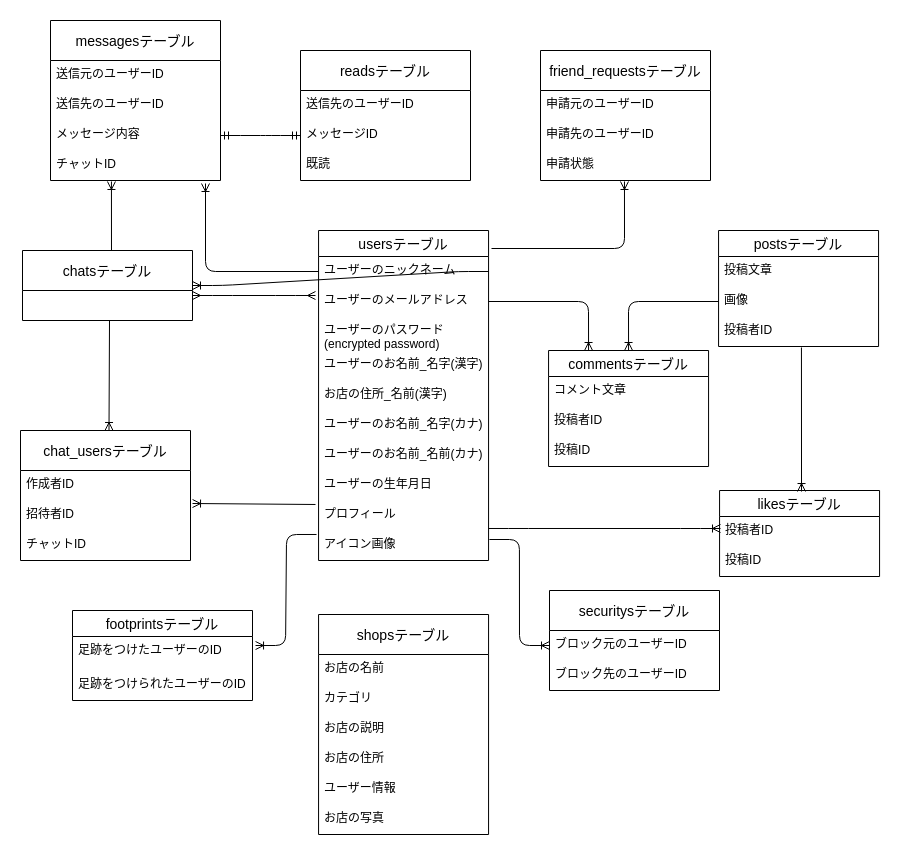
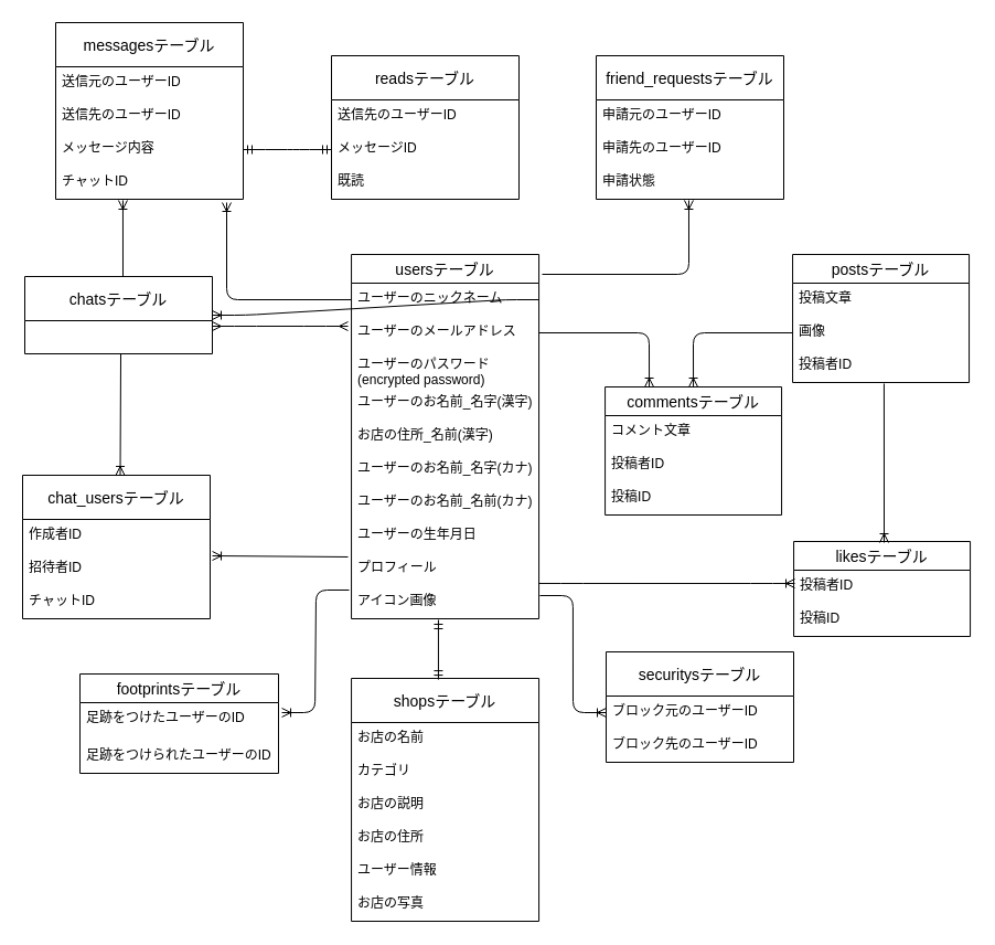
  <mxCell id="0" />
  <mxCell id="1" parent="0" />
  <mxCell id="2" value="postsテーブル" style="swimlane;fontStyle=0;childLayout=stackLayout;horizontal=1;startSize=26;horizontalStack=0;resizeParent=1;resizeParentMax=0;resizeLast=0;collapsible=1;marginBottom=0;align=center;fontSize=14;" parent="1" vertex="1"><mxGeometry x="718.07" width="160" height="116" as="geometry" y="230" /></mxCell>
  <mxCell id="3" value="投稿文章" style="text;strokeColor=none;fillColor=none;spacingLeft=4;spacingRight=4;overflow=hidden;rotatable=0;points=[[0,0.5],[1,0.5]];portConstraint=eastwest;fontSize=12;" parent="2" vertex="1"><mxGeometry y="26" width="160" height="30" as="geometry" /></mxCell>
  <mxCell id="4" value="画像" style="text;strokeColor=none;fillColor=none;spacingLeft=4;spacingRight=4;overflow=hidden;rotatable=0;points=[[0,0.5],[1,0.5]];portConstraint=eastwest;fontSize=12;" parent="2" vertex="1"><mxGeometry y="56" width="160" height="30" as="geometry" /></mxCell>
  <mxCell id="5" value="投稿者ID" style="text;strokeColor=none;fillColor=none;spacingLeft=4;spacingRight=4;overflow=hidden;rotatable=0;points=[[0,0.5],[1,0.5]];portConstraint=eastwest;fontSize=12;" parent="2" vertex="1"><mxGeometry y="86" width="160" height="30" as="geometry" /></mxCell>
  <mxCell id="6" value="commentsテーブル" style="swimlane;fontStyle=0;childLayout=stackLayout;horizontal=1;startSize=26;horizontalStack=0;resizeParent=1;resizeParentMax=0;resizeLast=0;collapsible=1;marginBottom=0;align=center;fontSize=14;" parent="1" vertex="1"><mxGeometry x="548.07" y="350" width="160" height="116" as="geometry" /></mxCell>
  <mxCell id="7" value="コメント文章" style="text;strokeColor=none;fillColor=none;spacingLeft=4;spacingRight=4;overflow=hidden;rotatable=0;points=[[0,0.5],[1,0.5]];portConstraint=eastwest;fontSize=12;" parent="6" vertex="1"><mxGeometry y="26" width="160" height="30" as="geometry" /></mxCell>
  <mxCell id="8" value="投稿者ID" style="text;strokeColor=none;fillColor=none;spacingLeft=4;spacingRight=4;overflow=hidden;rotatable=0;points=[[0,0.5],[1,0.5]];portConstraint=eastwest;fontSize=12;" parent="6" vertex="1"><mxGeometry y="56" width="160" height="30" as="geometry" /></mxCell>
  <mxCell id="9" value="投稿ID" style="text;strokeColor=none;fillColor=none;spacingLeft=4;spacingRight=4;overflow=hidden;rotatable=0;points=[[0,0.5],[1,0.5]];portConstraint=eastwest;fontSize=12;" parent="6" vertex="1"><mxGeometry y="86" width="160" height="30" as="geometry" /></mxCell>
  <mxCell id="10" value="likesテーブル" style="swimlane;fontStyle=0;childLayout=stackLayout;horizontal=1;startSize=26;horizontalStack=0;resizeParent=1;resizeParentMax=0;resizeLast=0;collapsible=1;marginBottom=0;align=center;fontSize=14;" parent="1" vertex="1"><mxGeometry x="719.07" y="490" width="160" height="86" as="geometry" /></mxCell>
  <mxCell id="11" value="投稿者ID" style="text;strokeColor=none;fillColor=none;spacingLeft=4;spacingRight=4;overflow=hidden;rotatable=0;points=[[0,0.5],[1,0.5]];portConstraint=eastwest;fontSize=12;" parent="10" vertex="1"><mxGeometry y="26" width="160" height="30" as="geometry" /></mxCell>
  <mxCell id="12" value="投稿ID" style="text;strokeColor=none;fillColor=none;spacingLeft=4;spacingRight=4;overflow=hidden;rotatable=0;points=[[0,0.5],[1,0.5]];portConstraint=eastwest;fontSize=12;" parent="10" vertex="1"><mxGeometry y="56" width="160" height="30" as="geometry" /></mxCell>
  <mxCell id="13" value="usersテーブル" style="swimlane;fontStyle=0;childLayout=stackLayout;horizontal=1;startSize=26;horizontalStack=0;resizeParent=1;resizeParentMax=0;resizeLast=0;collapsible=1;marginBottom=0;align=center;fontSize=14;" parent="1" vertex="1"><mxGeometry x="318.07" width="170" height="330" as="geometry" y="230" /></mxCell>
  <mxCell id="14" value="ユーザーのニックネーム" style="text;strokeColor=none;fillColor=none;spacingLeft=4;spacingRight=4;overflow=hidden;rotatable=0;points=[[0,0.5],[1,0.5]];portConstraint=eastwest;fontSize=12;" parent="13" vertex="1"><mxGeometry y="26" width="170" height="30" as="geometry" /></mxCell>
  <mxCell id="15" value="ユーザーのメールアドレス" style="text;strokeColor=none;fillColor=none;spacingLeft=4;spacingRight=4;overflow=hidden;rotatable=0;points=[[0,0.5],[1,0.5]];portConstraint=eastwest;fontSize=12;" parent="13" vertex="1"><mxGeometry y="56" width="170" height="30" as="geometry" /></mxCell>
  <mxCell id="16" value="ユーザーのパスワード&#10;(encrypted password)" style="text;strokeColor=none;fillColor=none;spacingLeft=4;spacingRight=4;overflow=hidden;rotatable=0;points=[[0,0.5],[1,0.5]];portConstraint=eastwest;fontSize=12;" parent="13" vertex="1"><mxGeometry y="86" width="170" height="34" as="geometry" /></mxCell>
  <mxCell id="17" value="ユーザーのお名前_名字(漢字)" style="text;strokeColor=none;fillColor=none;spacingLeft=4;spacingRight=4;overflow=hidden;rotatable=0;points=[[0,0.5],[1,0.5]];portConstraint=eastwest;fontSize=12;" parent="13" vertex="1"><mxGeometry y="120" width="170" height="30" as="geometry" /></mxCell>
  <mxCell id="18" value="お店の住所_名前(漢字)" style="text;strokeColor=none;fillColor=none;spacingLeft=4;spacingRight=4;overflow=hidden;rotatable=0;points=[[0,0.5],[1,0.5]];portConstraint=eastwest;fontSize=12;" parent="13" vertex="1"><mxGeometry y="150" width="170" height="30" as="geometry" /></mxCell>
  <mxCell id="19" value="ユーザーのお名前_名字(カナ)" style="text;strokeColor=none;fillColor=none;spacingLeft=4;spacingRight=4;overflow=hidden;rotatable=0;points=[[0,0.5],[1,0.5]];portConstraint=eastwest;fontSize=12;" parent="13" vertex="1"><mxGeometry y="180" width="170" height="30" as="geometry" /></mxCell>
  <mxCell id="20" value="ユーザーのお名前_名前(カナ)" style="text;strokeColor=none;fillColor=none;spacingLeft=4;spacingRight=4;overflow=hidden;rotatable=0;points=[[0,0.5],[1,0.5]];portConstraint=eastwest;fontSize=12;" parent="13" vertex="1"><mxGeometry y="210" width="170" height="30" as="geometry" /></mxCell>
  <mxCell id="21" value="ユーザーの生年月日" style="text;strokeColor=none;fillColor=none;spacingLeft=4;spacingRight=4;overflow=hidden;rotatable=0;points=[[0,0.5],[1,0.5]];portConstraint=eastwest;fontSize=12;" parent="13" vertex="1"><mxGeometry y="240" width="170" height="30" as="geometry" /></mxCell>
  <mxCell id="22" value="プロフィール" style="text;strokeColor=none;fillColor=none;spacingLeft=4;spacingRight=4;overflow=hidden;rotatable=0;points=[[0,0.5],[1,0.5]];portConstraint=eastwest;fontSize=12;" parent="13" vertex="1"><mxGeometry y="270" width="170" height="30" as="geometry" /></mxCell>
  <mxCell id="23" value="アイコン画像" style="text;strokeColor=none;fillColor=none;spacingLeft=4;spacingRight=4;overflow=hidden;rotatable=0;points=[[0,0.5],[1,0.5]];portConstraint=eastwest;fontSize=12;" parent="13" vertex="1"><mxGeometry y="300" width="170" height="30" as="geometry" /></mxCell>
  <mxCell id="24" value="" style="edgeStyle=entityRelationEdgeStyle;fontSize=12;html=1;endArrow=ERoneToMany;exitX=1;exitY=0.5;exitDx=0;exitDy=0;" parent="1" source="14" target="35" edge="1"><mxGeometry width="100" height="100" relative="1" as="geometry"><mxPoint x="648.07" y="550" as="sourcePoint" /><mxPoint x="748.07" y="450" as="targetPoint" /></mxGeometry></mxCell>
  <mxCell id="25" value="" style="edgeStyle=entityRelationEdgeStyle;fontSize=12;html=1;endArrow=ERoneToMany;exitX=1;exitY=0.933;exitDx=0;exitDy=0;exitPerimeter=0;" parent="1" source="22" edge="1"><mxGeometry width="100" height="100" relative="1" as="geometry"><mxPoint x="485" y="523" as="sourcePoint" /><mxPoint x="720" y="528" as="targetPoint" /></mxGeometry></mxCell>
  <mxCell id="26" value="friend_requestsテーブル" style="swimlane;fontStyle=0;childLayout=stackLayout;horizontal=1;startSize=40;horizontalStack=0;resizeParent=1;resizeParentMax=0;resizeLast=0;collapsible=1;marginBottom=0;align=center;fontSize=14;" parent="1" vertex="1"><mxGeometry x="540" y="50" width="170" height="130" as="geometry" /></mxCell>
  <mxCell id="27" value="申請元のユーザーID" style="text;strokeColor=none;fillColor=none;spacingLeft=4;spacingRight=4;overflow=hidden;rotatable=0;points=[[0,0.5],[1,0.5]];portConstraint=eastwest;fontSize=12;" parent="26" vertex="1"><mxGeometry y="40" width="170" height="30" as="geometry" /></mxCell>
  <mxCell id="28" value="申請先のユーザーID" style="text;strokeColor=none;fillColor=none;spacingLeft=4;spacingRight=4;overflow=hidden;rotatable=0;points=[[0,0.5],[1,0.5]];portConstraint=eastwest;fontSize=12;" parent="26" vertex="1"><mxGeometry y="70" width="170" height="30" as="geometry" /></mxCell>
  <mxCell id="29" value="申請状態" style="text;strokeColor=none;fillColor=none;spacingLeft=4;spacingRight=4;overflow=hidden;rotatable=0;points=[[0,0.5],[1,0.5]];portConstraint=eastwest;fontSize=12;" parent="26" vertex="1"><mxGeometry y="100" width="170" height="30" as="geometry" /></mxCell>
  <mxCell id="30" value="messagesテーブル" style="swimlane;fontStyle=0;childLayout=stackLayout;horizontal=1;startSize=40;horizontalStack=0;resizeParent=1;resizeParentMax=0;resizeLast=0;collapsible=1;marginBottom=0;align=center;fontSize=14;" parent="1" vertex="1"><mxGeometry x="50" y="20" width="170" height="160" as="geometry" /></mxCell>
  <mxCell id="31" value="送信元のユーザーID" style="text;strokeColor=none;fillColor=none;spacingLeft=4;spacingRight=4;overflow=hidden;rotatable=0;points=[[0,0.5],[1,0.5]];portConstraint=eastwest;fontSize=12;" parent="30" vertex="1"><mxGeometry y="40" width="170" height="30" as="geometry" /></mxCell>
  <mxCell id="32" value="送信先のユーザーID" style="text;strokeColor=none;fillColor=none;spacingLeft=4;spacingRight=4;overflow=hidden;rotatable=0;points=[[0,0.5],[1,0.5]];portConstraint=eastwest;fontSize=12;" parent="30" vertex="1"><mxGeometry y="70" width="170" height="30" as="geometry" /></mxCell>
  <mxCell id="33" value="メッセージ内容" style="text;strokeColor=none;fillColor=none;spacingLeft=4;spacingRight=4;overflow=hidden;rotatable=0;points=[[0,0.5],[1,0.5]];portConstraint=eastwest;fontSize=12;" parent="30" vertex="1"><mxGeometry y="100" width="170" height="30" as="geometry" /></mxCell>
  <mxCell id="34" value="チャットID" style="text;strokeColor=none;fillColor=none;spacingLeft=4;spacingRight=4;overflow=hidden;rotatable=0;points=[[0,0.5],[1,0.5]];portConstraint=eastwest;fontSize=12;" parent="30" vertex="1"><mxGeometry y="130" width="170" height="30" as="geometry" /></mxCell>
  <mxCell id="35" value="chatsテーブル" style="swimlane;fontStyle=0;childLayout=stackLayout;horizontal=1;startSize=40;horizontalStack=0;resizeParent=1;resizeParentMax=0;resizeLast=0;collapsible=1;marginBottom=0;align=center;fontSize=14;" parent="1" vertex="1"><mxGeometry x="22" y="250" width="170" height="70" as="geometry" /></mxCell>
  <mxCell id="36" value="" style="edgeStyle=entityRelationEdgeStyle;fontSize=12;html=1;endArrow=ERmany;startArrow=ERmany;entryX=-0.018;entryY=0.3;entryDx=0;entryDy=0;entryPerimeter=0;" parent="1" target="15" edge="1"><mxGeometry width="100" height="100" relative="1" as="geometry"><mxPoint x="192" y="295" as="sourcePoint" /><mxPoint x="310" y="290" as="targetPoint" /></mxGeometry></mxCell>
  <mxCell id="37" value="chat_usersテーブル" style="swimlane;fontStyle=0;childLayout=stackLayout;horizontal=1;startSize=40;horizontalStack=0;resizeParent=1;resizeParentMax=0;resizeLast=0;collapsible=1;marginBottom=0;align=center;fontSize=14;" parent="1" vertex="1"><mxGeometry x="20" y="430" width="170" height="130" as="geometry" /></mxCell>
  <mxCell id="38" value="作成者ID" style="text;strokeColor=none;fillColor=none;spacingLeft=4;spacingRight=4;overflow=hidden;rotatable=0;points=[[0,0.5],[1,0.5]];portConstraint=eastwest;fontSize=12;" parent="37" vertex="1"><mxGeometry y="40" width="170" height="30" as="geometry" /></mxCell>
  <mxCell id="39" value="招待者ID" style="text;strokeColor=none;fillColor=none;spacingLeft=4;spacingRight=4;overflow=hidden;rotatable=0;points=[[0,0.5],[1,0.5]];portConstraint=eastwest;fontSize=12;" parent="37" vertex="1"><mxGeometry y="70" width="170" height="30" as="geometry" /></mxCell>
  <mxCell id="40" value="チャットID" style="text;strokeColor=none;fillColor=none;spacingLeft=4;spacingRight=4;overflow=hidden;rotatable=0;points=[[0,0.5],[1,0.5]];portConstraint=eastwest;fontSize=12;" parent="37" vertex="1"><mxGeometry y="100" width="170" height="30" as="geometry" /></mxCell>
  <mxCell id="41" value="readsテーブル" style="swimlane;fontStyle=0;childLayout=stackLayout;horizontal=1;startSize=40;horizontalStack=0;resizeParent=1;resizeParentMax=0;resizeLast=0;collapsible=1;marginBottom=0;align=center;fontSize=14;" parent="1" vertex="1"><mxGeometry x="300" y="50" width="170" height="130" as="geometry" /></mxCell>
  <mxCell id="42" value="送信先のユーザーID" style="text;strokeColor=none;fillColor=none;spacingLeft=4;spacingRight=4;overflow=hidden;rotatable=0;points=[[0,0.5],[1,0.5]];portConstraint=eastwest;fontSize=12;" parent="41" vertex="1"><mxGeometry y="40" width="170" height="30" as="geometry" /></mxCell>
  <mxCell id="43" value="メッセージID" style="text;strokeColor=none;fillColor=none;spacingLeft=4;spacingRight=4;overflow=hidden;rotatable=0;points=[[0,0.5],[1,0.5]];portConstraint=eastwest;fontSize=12;" parent="41" vertex="1"><mxGeometry y="70" width="170" height="30" as="geometry" /></mxCell>
  <mxCell id="44" value="既読" style="text;strokeColor=none;fillColor=none;spacingLeft=4;spacingRight=4;overflow=hidden;rotatable=0;points=[[0,0.5],[1,0.5]];portConstraint=eastwest;fontSize=12;" parent="41" vertex="1"><mxGeometry y="100" width="170" height="30" as="geometry" /></mxCell>
  <mxCell id="45" value="" style="edgeStyle=entityRelationEdgeStyle;fontSize=12;html=1;endArrow=ERmandOne;startArrow=ERmandOne;exitX=1;exitY=0.5;exitDx=0;exitDy=0;entryX=0;entryY=0.5;entryDx=0;entryDy=0;" parent="1" source="33" target="43" edge="1"><mxGeometry width="100" height="100" relative="1" as="geometry"><mxPoint x="240" y="210" as="sourcePoint" /><mxPoint x="340" y="110" as="targetPoint" /></mxGeometry></mxCell>
  <mxCell id="46" value="footprintsテーブル" style="swimlane;fontStyle=0;childLayout=stackLayout;horizontal=1;startSize=26;horizontalStack=0;resizeParent=1;resizeParentMax=0;resizeLast=0;collapsible=1;marginBottom=0;align=center;fontSize=14;" parent="1" vertex="1"><mxGeometry x="72" y="610" width="180" height="90" as="geometry" /></mxCell>
  <mxCell id="47" value="足跡をつけたユーザーのID" style="text;strokeColor=none;fillColor=none;spacingLeft=4;spacingRight=4;overflow=hidden;rotatable=0;points=[[0,0.5],[1,0.5]];portConstraint=eastwest;fontSize=12;" parent="46" vertex="1"><mxGeometry y="26" width="180" height="34" as="geometry" /></mxCell>
  <mxCell id="48" value="足跡をつけられたユーザーのID" style="text;strokeColor=none;fillColor=none;spacingLeft=4;spacingRight=4;overflow=hidden;rotatable=0;points=[[0,0.5],[1,0.5]];portConstraint=eastwest;fontSize=12;" parent="46" vertex="1"><mxGeometry y="60" width="180" height="30" as="geometry" /></mxCell>
  <mxCell id="49" value="" style="edgeStyle=entityRelationEdgeStyle;fontSize=12;html=1;endArrow=ERoneToMany;exitX=-0.012;exitY=0.133;exitDx=0;exitDy=0;entryX=1.017;entryY=0.265;entryDx=0;entryDy=0;exitPerimeter=0;entryPerimeter=0;" parent="1" source="23" target="47" edge="1"><mxGeometry width="100" height="100" relative="1" as="geometry"><mxPoint x="249.98" y="552.01" as="sourcePoint" /><mxPoint x="270" y="590" as="targetPoint" /></mxGeometry></mxCell>
  <mxCell id="50" value="securitysテーブル" style="swimlane;fontStyle=0;childLayout=stackLayout;horizontal=1;startSize=40;horizontalStack=0;resizeParent=1;resizeParentMax=0;resizeLast=0;collapsible=1;marginBottom=0;align=center;fontSize=14;" parent="1" vertex="1"><mxGeometry x="549" y="590" width="170" height="100" as="geometry" /></mxCell>
  <mxCell id="51" value="ブロック元のユーザーID" style="text;strokeColor=none;fillColor=none;spacingLeft=4;spacingRight=4;overflow=hidden;rotatable=0;points=[[0,0.5],[1,0.5]];portConstraint=eastwest;fontSize=12;" parent="50" vertex="1"><mxGeometry y="40" width="170" height="30" as="geometry" /></mxCell>
  <mxCell id="52" value="ブロック先のユーザーID" style="text;strokeColor=none;fillColor=none;spacingLeft=4;spacingRight=4;overflow=hidden;rotatable=0;points=[[0,0.5],[1,0.5]];portConstraint=eastwest;fontSize=12;" parent="50" vertex="1"><mxGeometry y="70" width="170" height="30" as="geometry" /></mxCell>
  <mxCell id="53" value="" style="edgeStyle=entityRelationEdgeStyle;fontSize=12;html=1;endArrow=ERoneToMany;exitX=1.005;exitY=0.3;exitDx=0;exitDy=0;entryX=0;entryY=0.5;entryDx=0;entryDy=0;exitPerimeter=0;" parent="1" source="23" target="51" edge="1"><mxGeometry width="100" height="100" relative="1" as="geometry"><mxPoint x="486.92" y="550" as="sourcePoint" /><mxPoint x="510" y="637.99" as="targetPoint" /></mxGeometry></mxCell>
  <mxCell id="54" value="shopsテーブル" style="swimlane;fontStyle=0;childLayout=stackLayout;horizontal=1;startSize=40;horizontalStack=0;resizeParent=1;resizeParentMax=0;resizeLast=0;collapsible=1;marginBottom=0;align=center;fontSize=14;" parent="1" vertex="1"><mxGeometry x="318.07" y="614" width="170" height="220" as="geometry" /></mxCell>
  <mxCell id="55" value="お店の名前" style="text;strokeColor=none;fillColor=none;spacingLeft=4;spacingRight=4;overflow=hidden;rotatable=0;points=[[0,0.5],[1,0.5]];portConstraint=eastwest;fontSize=12;" parent="54" vertex="1"><mxGeometry y="40" width="170" height="30" as="geometry" /></mxCell>
  <mxCell id="56" value="カテゴリ" style="text;strokeColor=none;fillColor=none;spacingLeft=4;spacingRight=4;overflow=hidden;rotatable=0;points=[[0,0.5],[1,0.5]];portConstraint=eastwest;fontSize=12;" parent="54" vertex="1"><mxGeometry y="70" width="170" height="30" as="geometry" /></mxCell>
  <mxCell id="57" value="お店の説明" style="text;strokeColor=none;fillColor=none;spacingLeft=4;spacingRight=4;overflow=hidden;rotatable=0;points=[[0,0.5],[1,0.5]];portConstraint=eastwest;fontSize=12;" parent="54" vertex="1"><mxGeometry y="100" width="170" height="30" as="geometry" /></mxCell>
  <mxCell id="58" value="お店の住所" style="text;strokeColor=none;fillColor=none;spacingLeft=4;spacingRight=4;overflow=hidden;rotatable=0;points=[[0,0.5],[1,0.5]];portConstraint=eastwest;fontSize=12;" parent="54" vertex="1"><mxGeometry y="130" width="170" height="30" as="geometry" /></mxCell>
  <mxCell id="59" value="ユーザー情報" style="text;strokeColor=none;fillColor=none;spacingLeft=4;spacingRight=4;overflow=hidden;rotatable=0;points=[[0,0.5],[1,0.5]];portConstraint=eastwest;fontSize=12;" parent="54" vertex="1"><mxGeometry y="160" width="170" height="30" as="geometry" /></mxCell>
  <mxCell id="60" value="お店の写真" style="text;strokeColor=none;fillColor=none;spacingLeft=4;spacingRight=4;overflow=hidden;rotatable=0;points=[[0,0.5],[1,0.5]];portConstraint=eastwest;fontSize=12;" parent="54" vertex="1"><mxGeometry y="190" width="170" height="30" as="geometry" /></mxCell>
  <mxCell id="61" value="" style="endArrow=ERoneToMany;html=1;entryX=0.25;entryY=0;entryDx=0;entryDy=0;endFill=0;" parent="1" edge="1"><mxGeometry width="50" height="50" relative="1" as="geometry"><mxPoint x="109" y="320" as="sourcePoint" /><mxPoint x="108.5" y="430" as="targetPoint" /></mxGeometry></mxCell>
  <mxCell id="62" value="" style="endArrow=ERoneToMany;html=1;entryX=0.382;entryY=1.033;entryDx=0;entryDy=0;endFill=0;entryPerimeter=0;exitX=0.547;exitY=0;exitDx=0;exitDy=0;exitPerimeter=0;" parent="1" edge="1"><mxGeometry width="50" height="50" relative="1" as="geometry"><mxPoint x="110.99" y="250" as="sourcePoint" /><mxPoint x="110.94" y="180.99" as="targetPoint" /></mxGeometry></mxCell>
  <mxCell id="63" value="" style="endArrow=ERoneToMany;html=1;endFill=0;exitX=0;exitY=0.5;exitDx=0;exitDy=0;" parent="1" source="14" edge="1"><mxGeometry width="50" height="50" relative="1" as="geometry"><mxPoint x="255.05" y="287.01" as="sourcePoint" /><mxPoint x="205" y="183" as="targetPoint" /><Array as="points"><mxPoint x="205" y="271" /></Array></mxGeometry></mxCell>
  <mxCell id="64" value="" style="endArrow=ERoneToMany;html=1;entryX=0.494;entryY=1.033;entryDx=0;entryDy=0;endFill=0;entryPerimeter=0;" parent="1" target="29" edge="1"><mxGeometry width="50" height="50" relative="1" as="geometry"><mxPoint x="491" y="248" as="sourcePoint" /><mxPoint x="609" y="208" as="targetPoint" /><Array as="points"><mxPoint x="624" y="248" /></Array></mxGeometry></mxCell>
  <mxCell id="65" value="" style="endArrow=ERoneToMany;html=1;entryX=1.012;entryY=0.1;entryDx=0;entryDy=0;endFill=0;exitX=-0.018;exitY=0.133;exitDx=0;exitDy=0;exitPerimeter=0;entryPerimeter=0;" parent="1" source="22" target="39" edge="1"><mxGeometry width="50" height="50" relative="1" as="geometry"><mxPoint x="245.5" y="343" as="sourcePoint" /><mxPoint x="245" y="453" as="targetPoint" /></mxGeometry></mxCell>
+ <mxCell id="66" value="" style="endArrow=ERmandOne;html=1;endFill=0;startArrow=ERmandOne;startFill=0;exitX=0.464;exitY=1.033;exitDx=0;exitDy=0;exitPerimeter=0;entryX=0.464;entryY=0.005;entryDx=0;entryDy=0;entryPerimeter=0;" parent="1" source="23" target="54" edge="1"><mxGeometry width="50" height="50" relative="1" as="geometry"><mxPoint x="396" y="576" as="sourcePoint" /><mxPoint x="396" y="639" as="targetPoint" /></mxGeometry></mxCell>
  <mxCell id="67" value="" style="endArrow=ERoneToMany;html=1;endFill=0;exitX=0.768;exitY=1.033;exitDx=0;exitDy=0;exitPerimeter=0;entryX=0.706;entryY=0.012;entryDx=0;entryDy=0;entryPerimeter=0;" parent="1" edge="1"><mxGeometry width="50" height="50" relative="1" as="geometry"><mxPoint x="800.95" y="346.99" as="sourcePoint" /><mxPoint x="801.03" y="491.032" as="targetPoint" /></mxGeometry></mxCell>
  <mxCell id="68" value="" style="endArrow=ERoneToMany;html=1;endFill=0;exitX=0;exitY=0.5;exitDx=0;exitDy=0;entryX=0.5;entryY=0;entryDx=0;entryDy=0;" parent="1" source="4" target="6" edge="1"><mxGeometry width="50" height="50" relative="1" as="geometry"><mxPoint x="739" y="359" as="sourcePoint" /><mxPoint x="739.08" y="503.042" as="targetPoint" /><Array as="points"><mxPoint x="628" y="301" /></Array></mxGeometry></mxCell>
  <mxCell id="69" value="" style="endArrow=ERoneToMany;html=1;endFill=0;exitX=1;exitY=0.5;exitDx=0;exitDy=0;entryX=0.25;entryY=0;entryDx=0;entryDy=0;" parent="1" source="15" target="6" edge="1"><mxGeometry width="50" height="50" relative="1" as="geometry"><mxPoint x="625.07" y="301" as="sourcePoint" /><mxPoint x="535.07" y="350" as="targetPoint" /><Array as="points"><mxPoint x="588" y="301" /></Array></mxGeometry></mxCell>
